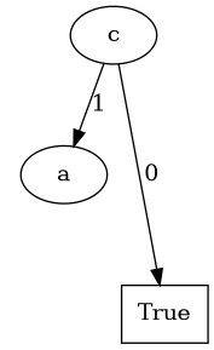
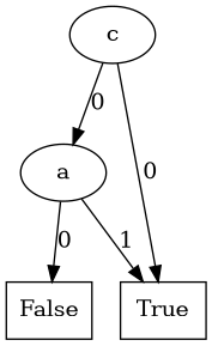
  digraph {
    node [shape=oval]
    n1 [label=c]
    n2 [label=a]
    n3 [label=True shape=rectangle]
-   n1 -> n2 [label=1]
+   n4 [label=False shape=rectangle]
+   n1 -> n2 [label=0]
    n1 -> n3 [label=0]
+   n2 -> n3 [label=1]
+   n2 -> n4 [label=0]
  }
